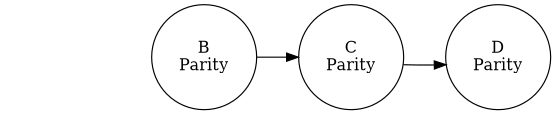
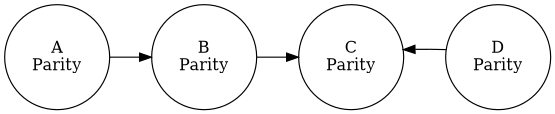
  digraph {
    rankdir=LR
    node [shape=circle]
+   n1 [label="A\nParity" width=1.25]
    n2 [label="B\nParity" width=1.25]
    n3 [label="C\nParity" width=1.25]
    n4 [label="D\nParity" width=1.25]
+   n1 -> n2
    n2 -> n3
-   n3 -> n4
+   n4 -> n3
  }
